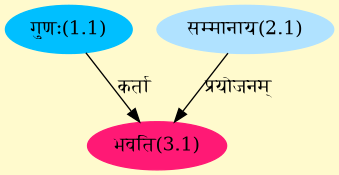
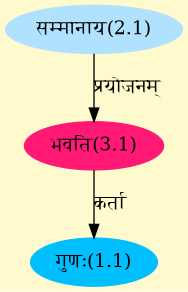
  digraph {
    bgcolor=lemonchiffon1
    compound=true
    rankdir=BT
    node [style=filled]
    edge [dir=back]
    n1 [color="#00BFFF" label="गुणः(1.1)"]
    n2 [color="#FF1975" label="भवति(3.1)"]
    n3 [color="#B0E2FF" label="सम्मानाय(2.1)"]
-   n2 -> n1 [label="कर्ता"]
+   n1 -> n2 [label="कर्ता"]
    n2 -> n3 [label="प्रयोजनम्"]
  }
